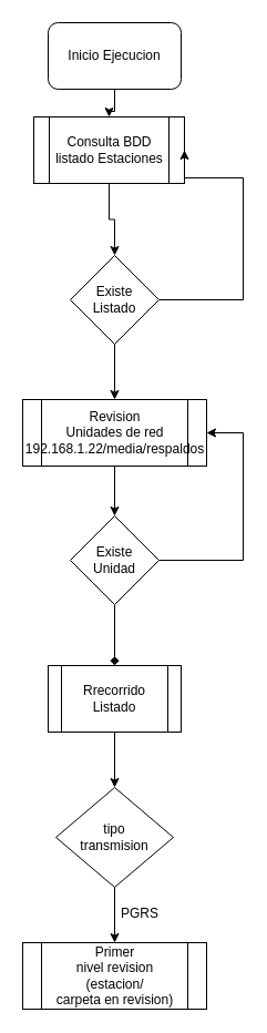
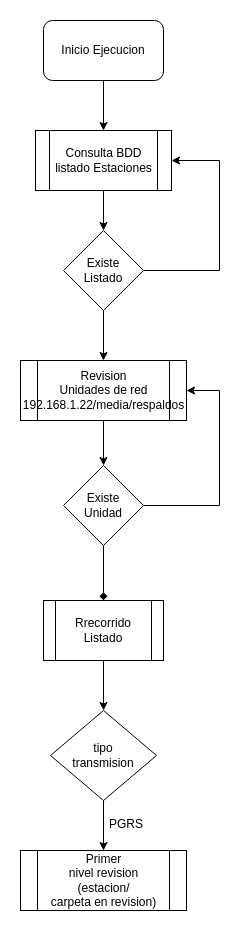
  <mxCell id="0" />
  <mxCell id="1" parent="0" />
  <mxCell id="2" style="edgeStyle=orthogonalEdgeStyle;rounded=0;orthogonalLoop=1;jettySize=auto;html=1;" edge="1" parent="1" source="3" target="5"><mxGeometry relative="1" as="geometry" /></mxCell>
  <mxCell id="3" value="&lt;div&gt;Inicio Ejecucion&lt;/div&gt;" style="rounded=1;whiteSpace=wrap;html=1;" vertex="1" parent="1"><mxGeometry x="43" y="20" width="120" height="60" as="geometry" /></mxCell>
  <mxCell id="4" value="" style="edgeStyle=orthogonalEdgeStyle;rounded=0;orthogonalLoop=1;jettySize=auto;html=1;" edge="1" parent="1" source="5" target="8"><mxGeometry relative="1" as="geometry"><mxPoint x="103" y="240" as="targetPoint" /></mxGeometry></mxCell>
- <mxCell id="5" value="&lt;div&gt;Consulta BDD&lt;/div&gt;&lt;div&gt;listado Estaciones&lt;br&gt;&lt;/div&gt;" style="shape=process;whiteSpace=wrap;html=1;backgroundOutline=1;" vertex="1" parent="1"><mxGeometry x="30" y="105" width="136" height="60" as="geometry" /></mxCell>
+ <mxCell id="5" value="&lt;div&gt;Consulta BDD&lt;/div&gt;&lt;div&gt;listado Estaciones&lt;br&gt;&lt;/div&gt;" style="shape=process;whiteSpace=wrap;html=1;backgroundOutline=1;" vertex="1" parent="1"><mxGeometry x="35" y="130" width="136" height="60" as="geometry" /></mxCell>
  <mxCell id="6" style="edgeStyle=orthogonalEdgeStyle;rounded=0;orthogonalLoop=1;jettySize=auto;html=1;entryX=1;entryY=0.5;entryDx=0;entryDy=0;" edge="1" parent="1" source="8" target="5"><mxGeometry relative="1" as="geometry"><Array as="points"><mxPoint x="219" y="270" /><mxPoint x="219" y="160" /></Array></mxGeometry></mxCell>
  <mxCell id="7" value="" style="edgeStyle=orthogonalEdgeStyle;rounded=0;orthogonalLoop=1;jettySize=auto;html=1;" edge="1" parent="1" source="8" target="10"><mxGeometry relative="1" as="geometry" /></mxCell>
  <mxCell id="8" value="&lt;div&gt;Existe &lt;br&gt;&lt;/div&gt;&lt;div&gt;Listado&lt;/div&gt;" style="rhombus;whiteSpace=wrap;html=1;" vertex="1" parent="1"><mxGeometry x="63" y="230" width="80" height="80" as="geometry" /></mxCell>
  <mxCell id="9" value="" style="edgeStyle=orthogonalEdgeStyle;rounded=0;orthogonalLoop=1;jettySize=auto;html=1;" edge="1" parent="1" source="10" target="13"><mxGeometry relative="1" as="geometry" /></mxCell>
  <mxCell id="10" value="&lt;div&gt;Revision&lt;/div&gt;&lt;div&gt;Unidades de red&lt;/div&gt;&lt;div&gt;192.168.1.22/media/respaldos&lt;br&gt;&lt;/div&gt;" style="shape=process;whiteSpace=wrap;html=1;backgroundOutline=1;" vertex="1" parent="1"><mxGeometry x="20" y="360" width="166" height="60" as="geometry" /></mxCell>
  <mxCell id="11" style="edgeStyle=orthogonalEdgeStyle;rounded=0;orthogonalLoop=1;jettySize=auto;html=1;entryX=1;entryY=0.5;entryDx=0;entryDy=0;" edge="1" parent="1" source="13" target="10"><mxGeometry relative="1" as="geometry"><Array as="points"><mxPoint x="219" y="505" /><mxPoint x="219" y="390" /></Array></mxGeometry></mxCell>
  <mxCell id="12" value="" style="edgeStyle=orthogonalEdgeStyle;rounded=0;orthogonalLoop=1;jettySize=auto;html=1;endArrow=diamond;" edge="1" parent="1" source="13" target="15"><mxGeometry relative="1" as="geometry" /></mxCell>
  <mxCell id="13" value="&lt;div&gt;Existe&lt;/div&gt;&lt;div&gt;Unidad&lt;/div&gt;" style="rhombus;whiteSpace=wrap;html=1;" vertex="1" parent="1"><mxGeometry x="63" y="465" width="80" height="80" as="geometry" /></mxCell>
  <mxCell id="14" value="" style="edgeStyle=orthogonalEdgeStyle;rounded=0;orthogonalLoop=1;jettySize=auto;html=1;" edge="1" parent="1" source="15" target="17"><mxGeometry relative="1" as="geometry" /></mxCell>
  <mxCell id="15" value="&lt;div&gt;Rrecorrido&lt;/div&gt;&lt;div&gt;Listado&lt;br&gt;&lt;/div&gt;" style="shape=process;whiteSpace=wrap;html=1;backgroundOutline=1;" vertex="1" parent="1"><mxGeometry x="43" y="600" width="120" height="60" as="geometry" /></mxCell>
  <mxCell id="16" value="" style="edgeStyle=orthogonalEdgeStyle;rounded=0;orthogonalLoop=1;jettySize=auto;html=1;" edge="1" parent="1" source="17" target="18"><mxGeometry relative="1" as="geometry" /></mxCell>
  <mxCell id="17" value="&lt;div&gt;tipo&lt;/div&gt;&lt;div&gt;transmision&lt;br&gt;&lt;/div&gt;" style="rhombus;whiteSpace=wrap;html=1;" vertex="1" parent="1"><mxGeometry x="50" y="710" width="106" height="90" as="geometry" /></mxCell>
  <mxCell id="18" value="&lt;div&gt;Primer&lt;/div&gt;&lt;div&gt;nivel revision&lt;/div&gt;&lt;div&gt;(estacion/&lt;/div&gt;&lt;div&gt;carpeta en revision)&lt;br&gt;&lt;/div&gt;" style="shape=process;whiteSpace=wrap;html=1;backgroundOutline=1;" vertex="1" parent="1"><mxGeometry x="20" y="850" width="166" height="60" as="geometry" /></mxCell>
  <mxCell id="19" value="PGRS" style="text;strokeColor=none;fillColor=none;spacingLeft=4;spacingRight=4;overflow=hidden;rotatable=0;points=[[0,0.5],[1,0.5]];portConstraint=eastwest;fontSize=12;whiteSpace=wrap;html=1;" vertex="1" parent="1"><mxGeometry x="103" y="810" width="56" height="30" as="geometry" /></mxCell>
